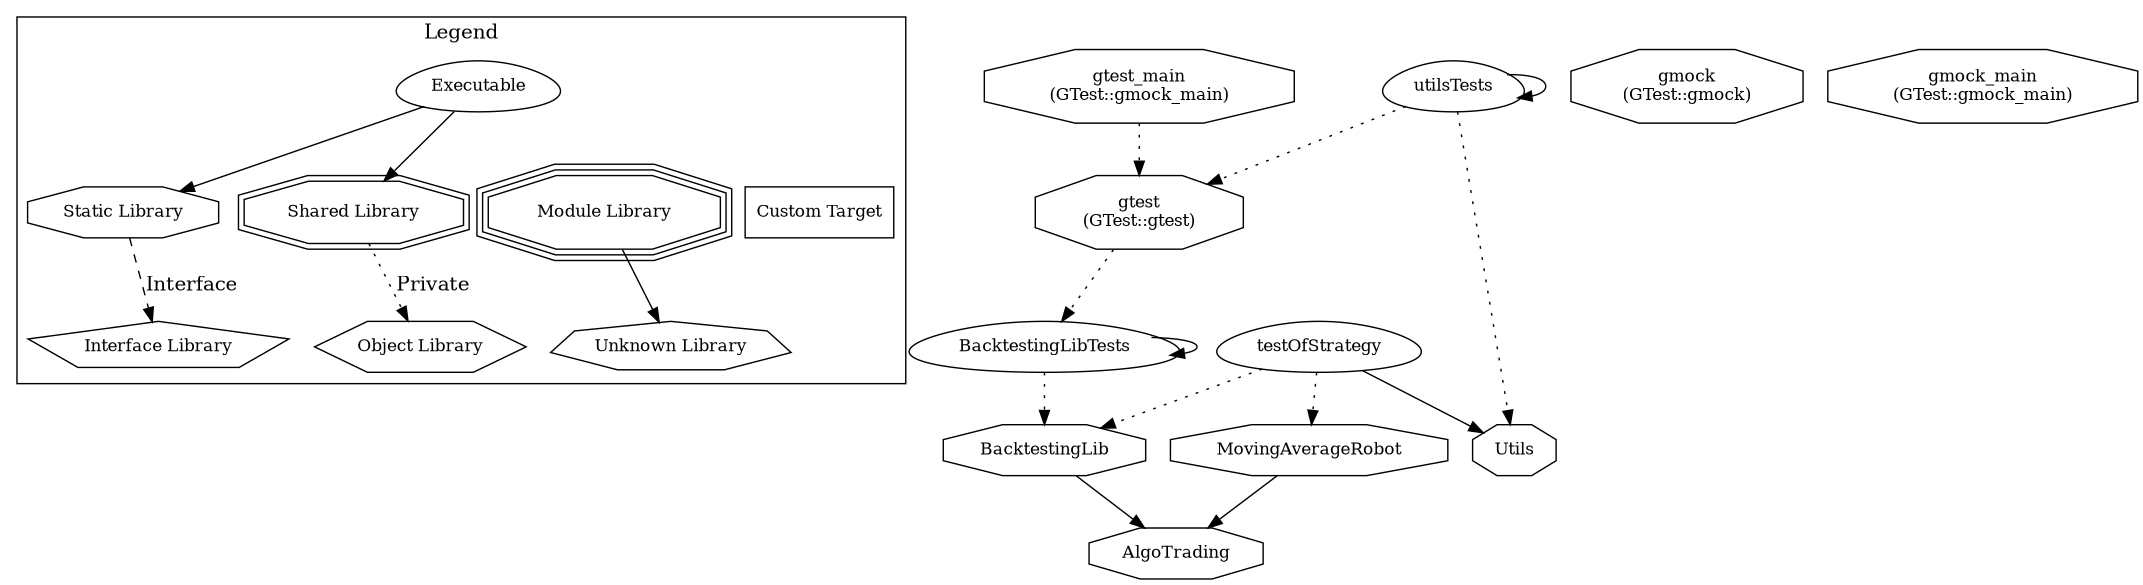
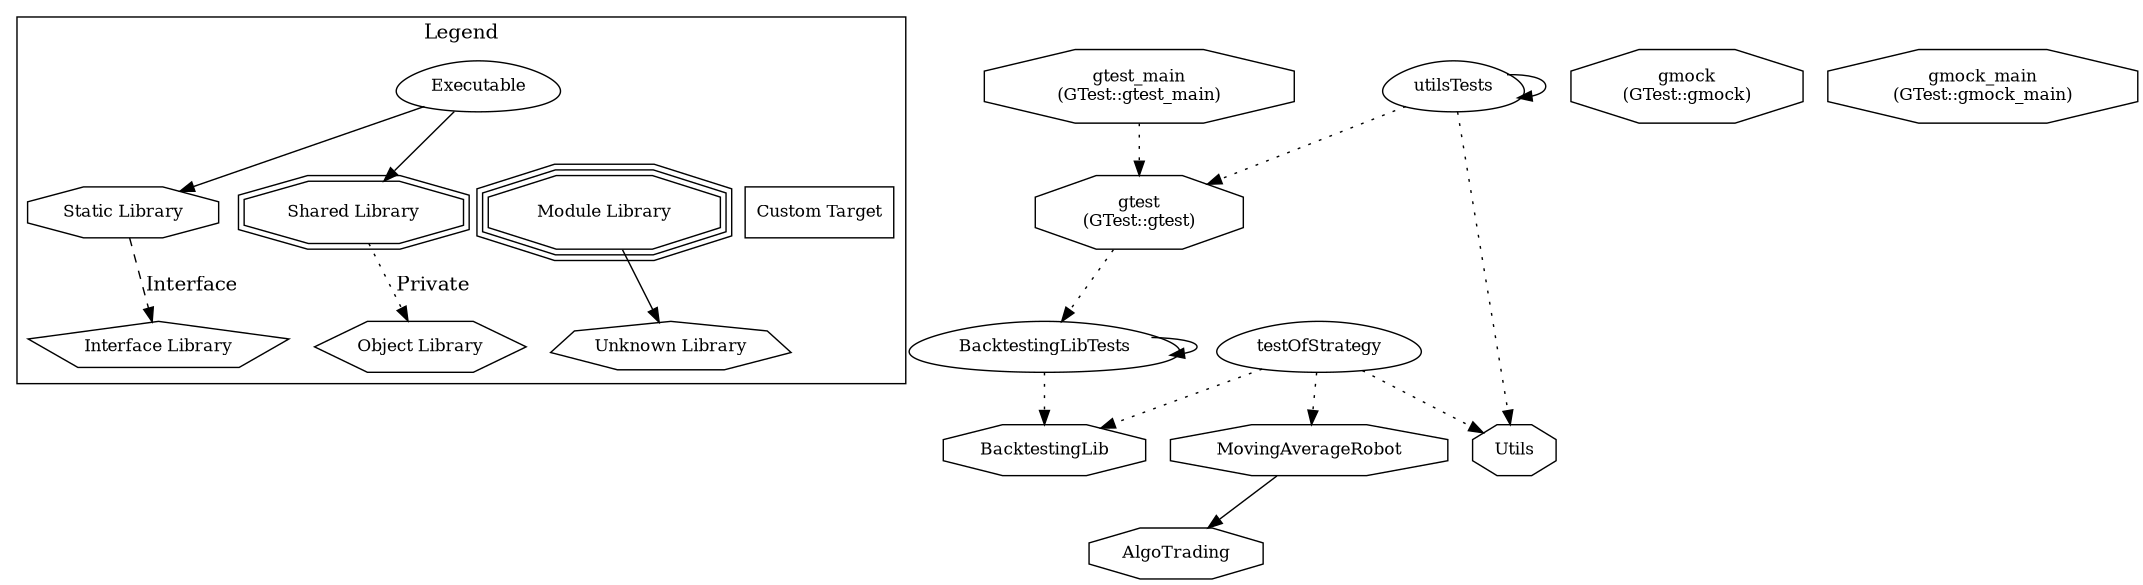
  digraph {
    node [fontsize=12 shape=octagon]
    edge [style=dotted]
    n1 [label=Executable shape=egg]
    n2 [label="Static Library"]
    n3 [label="Shared Library" shape=doubleoctagon]
    n4 [label="Module Library" shape=tripleoctagon]
    n5 [label="Custom Target" shape=box]
    n6 [label="Interface Library" shape=pentagon]
    n7 [label="Object Library" shape=hexagon]
    n8 [label="Unknown Library" shape=septagon]
    n9 [label=AlgoTrading]
    n10 [label=BacktestingLib]
    n11 [label=BacktestingLibTests shape=egg]
    n12 [label="gtest\n(GTest::gtest)"]
    n13 [label=MovingAverageRobot]
    n14 [label=Utils]
    n15 [label="gmock\n(GTest::gmock)"]
    n16 [label="gmock_main\n(GTest::gmock_main)"]
-   n17 [label="gtest_main\n(GTest::gmock_main)"]
+   n17 [label="gtest_main\n(GTest::gtest_main)"]
    n18 [label=testOfStrategy shape=egg]
    n19 [label=utilsTests shape=egg]
    subgraph cluster_1 {
      color=black
      label=Legend
      n1
      n2
      n3
      n4
      n5
      n6
      n7
      n8
    }
    n1 -> n2 [style=solid]
    n1 -> n3 [style=solid]
    n1 -> n4 [style=invis]
    n1 -> n5 [style=invis]
    n2 -> n6 [label=Interface style=dashed]
    n3 -> n7 [label=Private]
    n4 -> n8 [style=solid]
-   n10 -> n9 [style=""]
    n11 -> n10
    n11 -> n11 [style=""]
    n12 -> n11
    n13 -> n9 [style=""]
    n17 -> n12
    n18 -> n10
    n18 -> n13
-   n18 -> n14 [style=solid]
+   n18 -> n14
    n19 -> n12
    n19 -> n14
    n19 -> n19 [style=""]
  }
